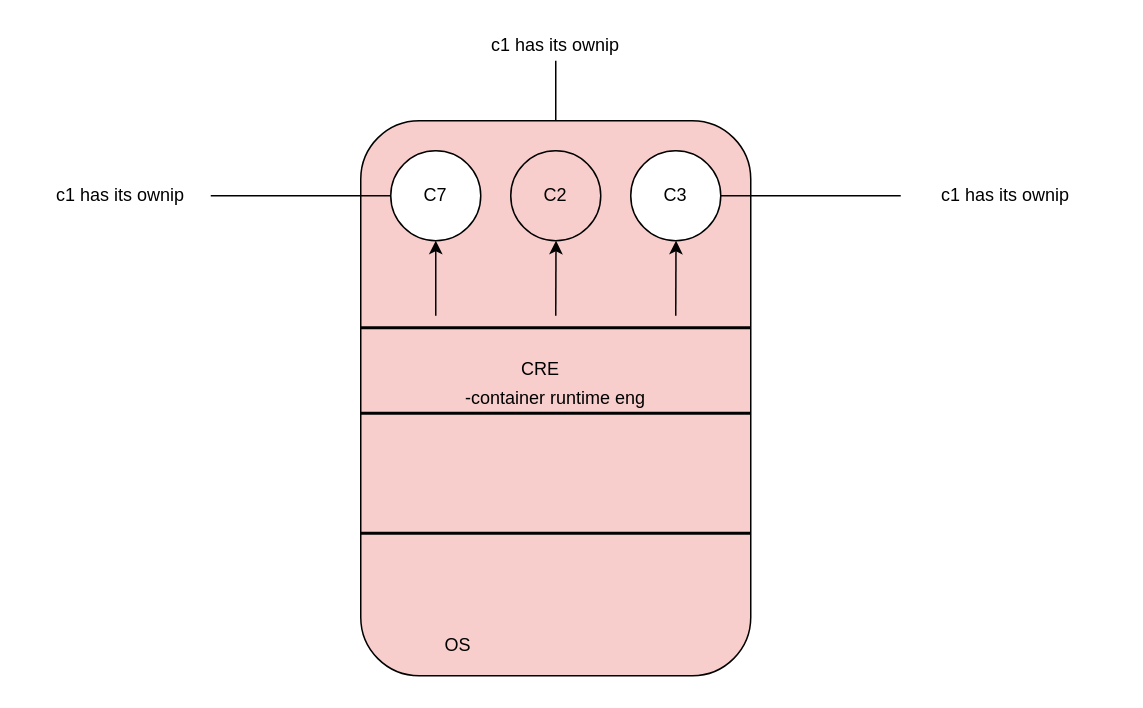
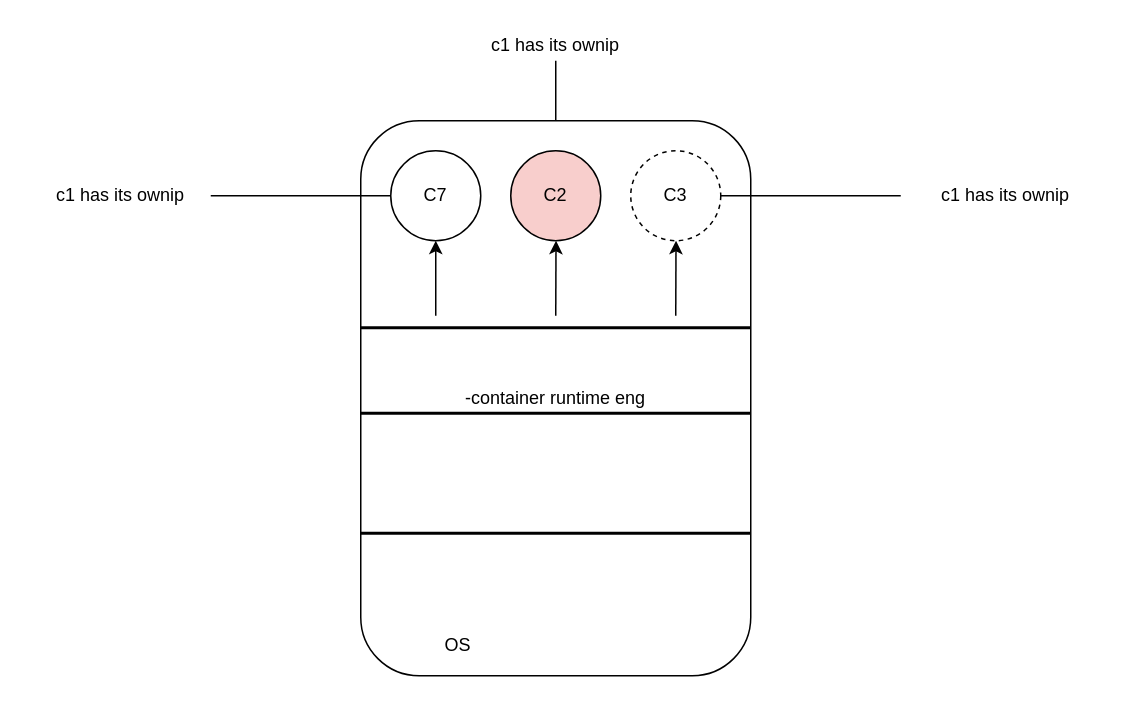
  <mxCell id="0" />
  <mxCell id="1" parent="0" />
- <mxCell id="2" value="-container runtime eng" style="rounded=1;whiteSpace=wrap;html=1;fillColor=#f8cecc;" vertex="1" parent="1"><mxGeometry x="240" y="80" width="260" height="370" as="geometry" /></mxCell>
+ <mxCell id="2" value="-container runtime eng" style="rounded=1;whiteSpace=wrap;html=1;" vertex="1" parent="1"><mxGeometry x="240" y="80" width="260" height="370" as="geometry" /></mxCell>
  <mxCell id="3" value="" style="line;strokeWidth=2;html=1;" vertex="1" parent="1"><mxGeometry x="240" y="350" width="260" height="10" as="geometry" /></mxCell>
  <mxCell id="4" value="" style="line;strokeWidth=2;html=1;" vertex="1" parent="1"><mxGeometry x="240" y="213" width="260" height="10" as="geometry" /></mxCell>
  <mxCell id="5" value="OS" style="text;html=1;strokeColor=none;fillColor=none;align=center;verticalAlign=middle;whiteSpace=wrap;rounded=0;" vertex="1" parent="1"><mxGeometry x="285" y="420" width="40" height="20" as="geometry" /></mxCell>
  <mxCell id="6" value="C7" style="ellipse;whiteSpace=wrap;html=1;aspect=fixed;" vertex="1" parent="1"><mxGeometry x="260" y="100" width="60" height="60" as="geometry" /></mxCell>
  <mxCell id="7" value="C2" style="ellipse;whiteSpace=wrap;html=1;aspect=fixed;fillColor=#f8cecc;" vertex="1" parent="1"><mxGeometry x="340" y="100" width="60" height="60" as="geometry" /></mxCell>
- <mxCell id="8" value="C3" style="ellipse;whiteSpace=wrap;html=1;aspect=fixed;" vertex="1" parent="1"><mxGeometry x="420" y="100" width="60" height="60" as="geometry" /></mxCell>
+ <mxCell id="8" value="C3" style="ellipse;whiteSpace=wrap;html=1;aspect=fixed;dashed=1;" vertex="1" parent="1"><mxGeometry x="420" y="100" width="60" height="60" as="geometry" /></mxCell>
  <mxCell id="9" value="" style="endArrow=classic;html=1;" edge="1" parent="1" target="6"><mxGeometry width="50" height="50" relative="1" as="geometry"><mxPoint x="290" y="210" as="sourcePoint" /><mxPoint x="320" y="200" as="targetPoint" /></mxGeometry></mxCell>
  <mxCell id="10" value="" style="endArrow=classic;html=1;" edge="1" parent="1"><mxGeometry width="50" height="50" relative="1" as="geometry"><mxPoint x="370" y="210" as="sourcePoint" /><mxPoint x="370.184" y="159.998" as="targetPoint" /></mxGeometry></mxCell>
  <mxCell id="11" value="" style="endArrow=classic;html=1;entryX=0.503;entryY=1;entryDx=0;entryDy=0;entryPerimeter=0;" edge="1" parent="1" target="8"><mxGeometry width="50" height="50" relative="1" as="geometry"><mxPoint x="450" y="210" as="sourcePoint" /><mxPoint x="450.184" y="169.998" as="targetPoint" /></mxGeometry></mxCell>
  <mxCell id="12" value="" style="line;strokeWidth=2;html=1;" vertex="1" parent="1"><mxGeometry x="240" y="270" width="260" height="10" as="geometry" /></mxCell>
- <mxCell id="13" value="CRE" style="text;html=1;strokeColor=none;fillColor=none;align=center;verticalAlign=middle;whiteSpace=wrap;rounded=0;" vertex="1" parent="1"><mxGeometry x="340" y="236" width="40" height="20" as="geometry" /></mxCell>
  <mxCell id="14" value="" style="endArrow=none;html=1;entryX=0;entryY=0.5;entryDx=0;entryDy=0;" edge="1" parent="1" source="15" target="6"><mxGeometry width="50" height="50" relative="1" as="geometry"><mxPoint x="170" y="130" as="sourcePoint" /><mxPoint x="260" y="110" as="targetPoint" /></mxGeometry></mxCell>
  <mxCell id="15" value="c1 has its ownip" style="text;html=1;strokeColor=none;fillColor=none;align=center;verticalAlign=middle;whiteSpace=wrap;rounded=0;" vertex="1" parent="1"><mxGeometry x="20" y="120" width="120" height="20" as="geometry" /></mxCell>
  <mxCell id="16" value="c1 has its ownip" style="text;html=1;strokeColor=none;fillColor=none;align=center;verticalAlign=middle;whiteSpace=wrap;rounded=0;" vertex="1" parent="1"><mxGeometry x="300" y="20" width="140" height="20" as="geometry" /></mxCell>
  <mxCell id="17" value="c1 has its ownip" style="text;html=1;strokeColor=none;fillColor=none;align=center;verticalAlign=middle;whiteSpace=wrap;rounded=0;" vertex="1" parent="1"><mxGeometry x="600" y="120" width="140" height="20" as="geometry" /></mxCell>
  <mxCell id="18" value="" style="endArrow=none;html=1;exitX=1;exitY=0.5;exitDx=0;exitDy=0;" edge="1" parent="1" source="8" target="17"><mxGeometry width="50" height="50" relative="1" as="geometry"><mxPoint x="520" y="170" as="sourcePoint" /><mxPoint x="570" y="120" as="targetPoint" /></mxGeometry></mxCell>
  <mxCell id="19" value="" style="endArrow=none;html=1;entryX=0.5;entryY=1;entryDx=0;entryDy=0;" edge="1" parent="1" source="2" target="16"><mxGeometry width="50" height="50" relative="1" as="geometry"><mxPoint x="350" y="100" as="sourcePoint" /><mxPoint x="387" y="50" as="targetPoint" /></mxGeometry></mxCell>
